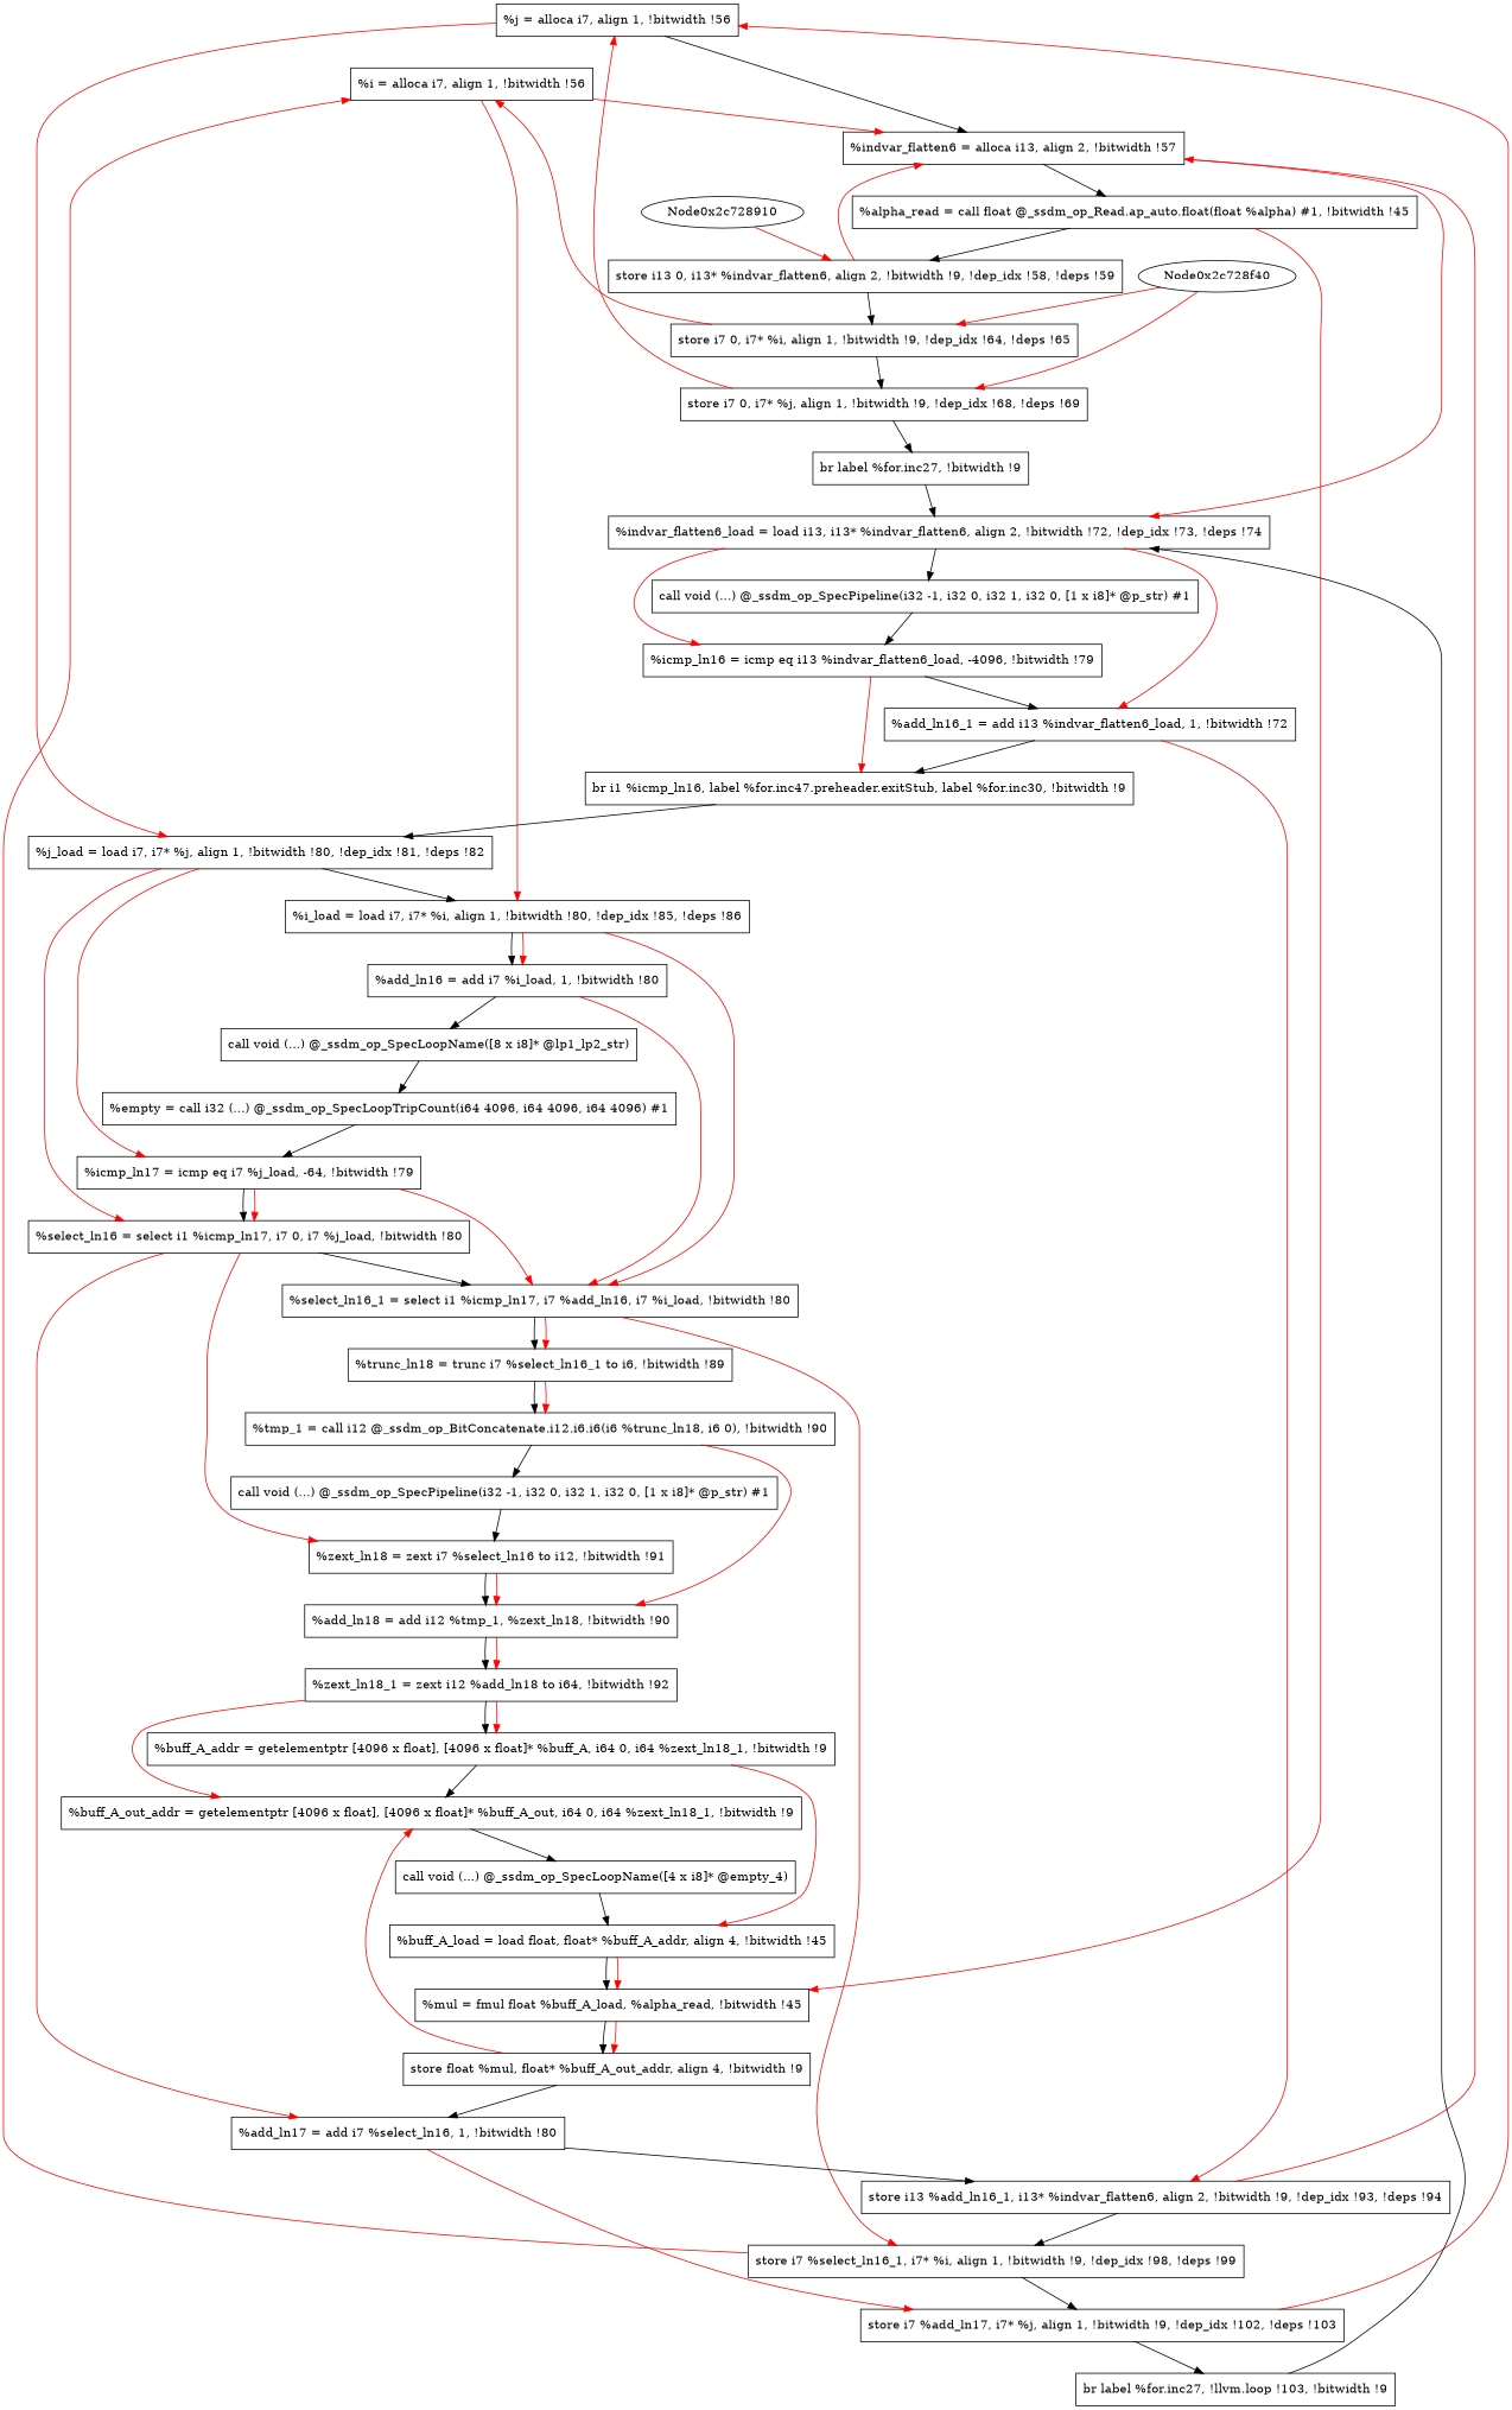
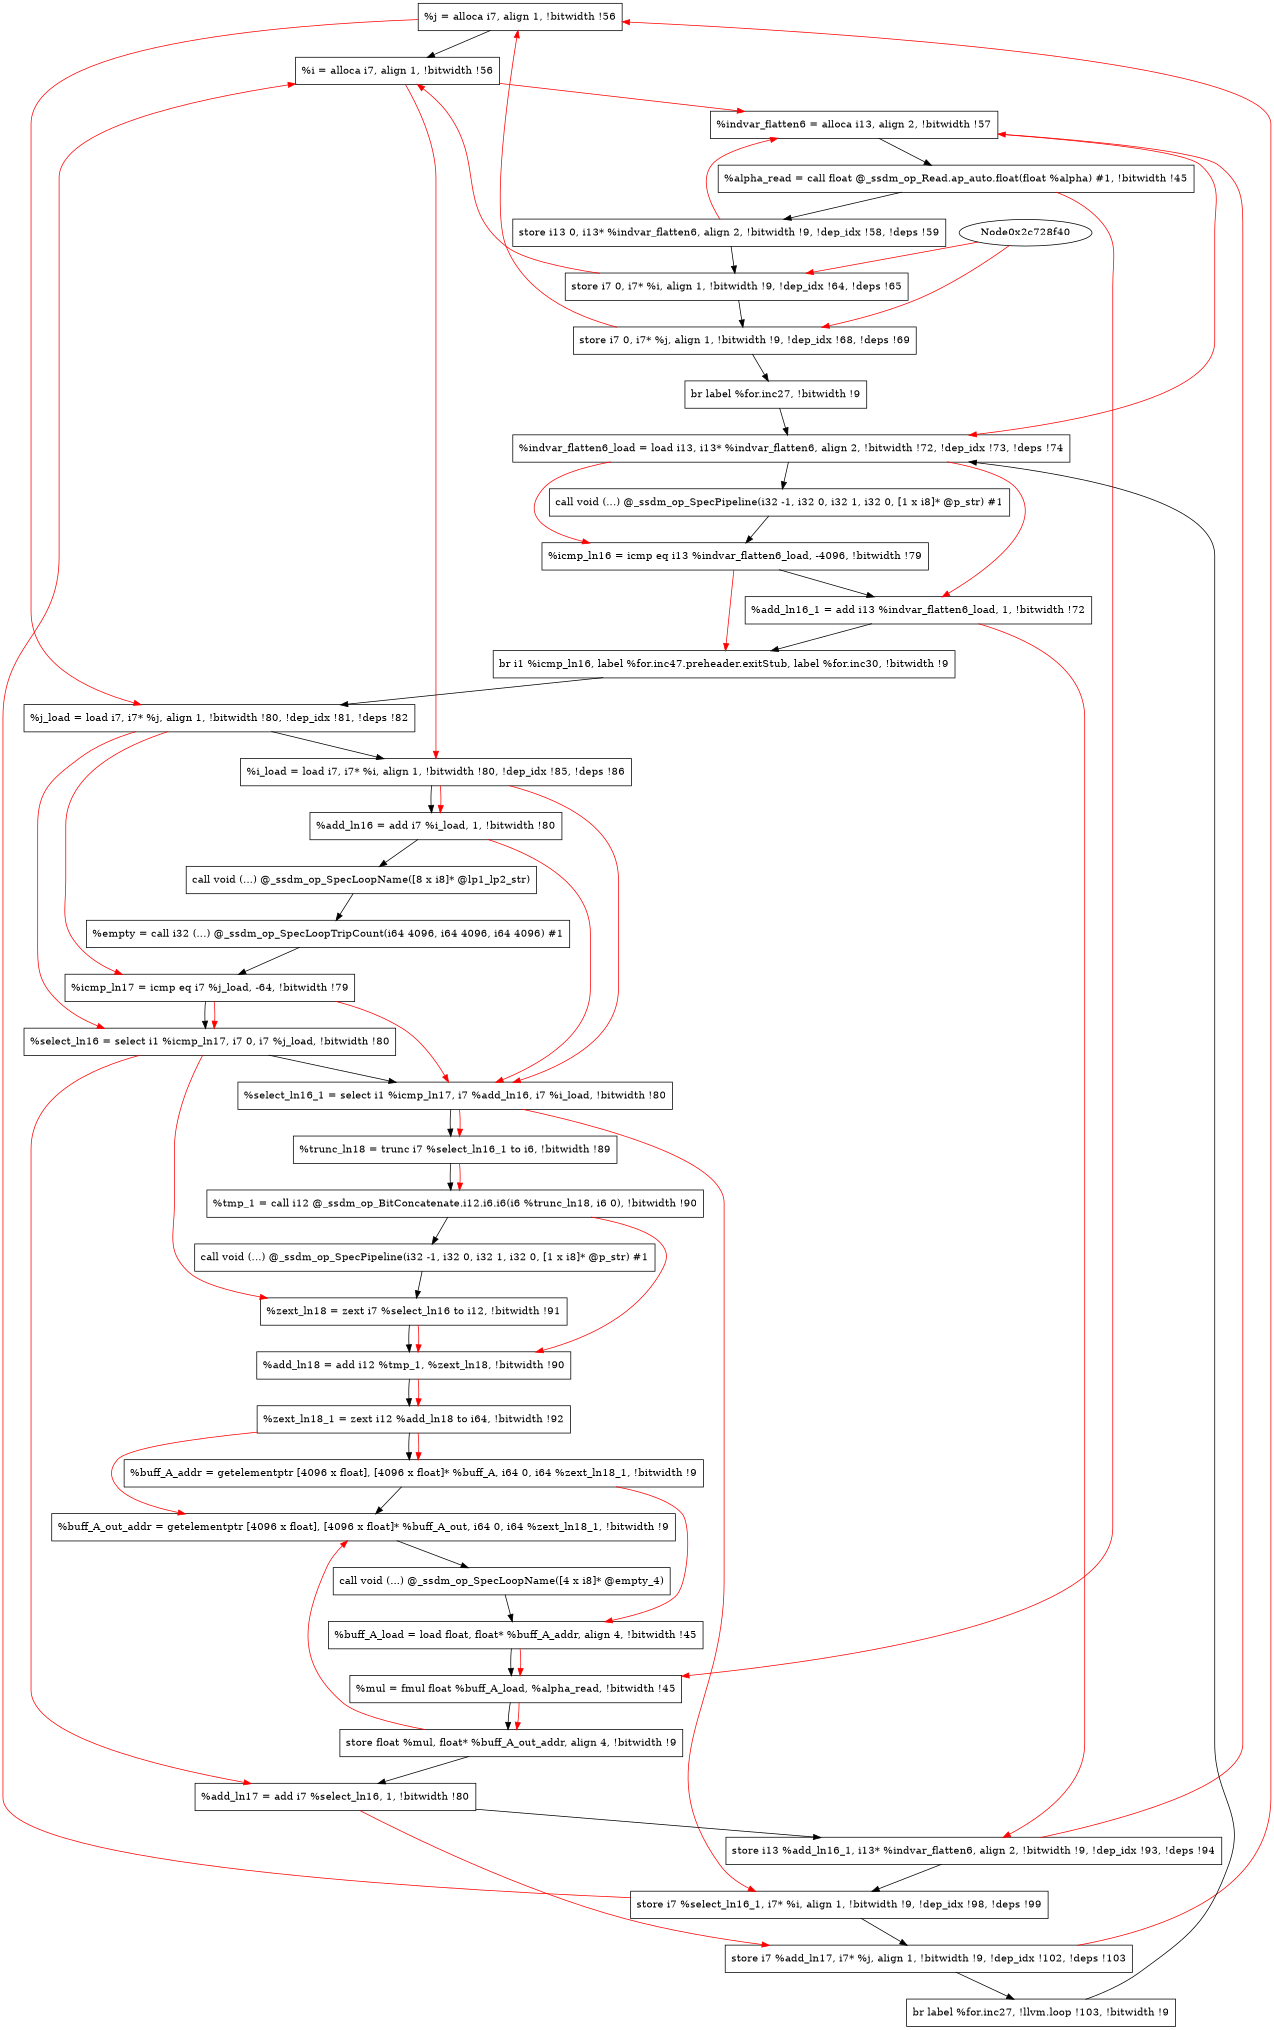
  digraph {
    node [shape=record]
    edge [color=red]
    n1 [label="  %j = alloca i7, align 1, !bitwidth !56"]
    n2 [label="  %i = alloca i7, align 1, !bitwidth !56"]
    n3 [label="  %j_load = load i7, i7* %j, align 1, !bitwidth !80, !dep_idx !81, !deps !82"]
    n4 [label="  %indvar_flatten6 = alloca i13, align 2, !bitwidth !57"]
    n5 [label="  %i_load = load i7, i7* %i, align 1, !bitwidth !80, !dep_idx !85, !deps !86"]
    n6 [label="  %icmp_ln17 = icmp eq i7 %j_load, -64, !bitwidth !79"]
    n7 [label="  %select_ln16 = select i1 %icmp_ln17, i7 0, i7 %j_load, !bitwidth !80"]
    n8 [label="  %alpha_read = call float @_ssdm_op_Read.ap_auto.float(float %alpha) #1, !bitwidth !45"]
    n9 [label="  %indvar_flatten6_load = load i13, i13* %indvar_flatten6, align 2, !bitwidth !72, !dep_idx !73, !deps !74"]
    n10 [label="  %add_ln16 = add i7 %i_load, 1, !bitwidth !80"]
    n11 [label="  %select_ln16_1 = select i1 %icmp_ln17, i7 %add_ln16, i7 %i_load, !bitwidth !80"]
    n12 [label="  store i13 0, i13* %indvar_flatten6, align 2, !bitwidth !9, !dep_idx !58, !deps !59"]
    n13 [label="  %mul = fmul float %buff_A_load, %alpha_read, !bitwidth !45"]
    n14 [label="  call void (...) @_ssdm_op_SpecPipeline(i32 -1, i32 0, i32 1, i32 0, [1 x i8]* @p_str) #1"]
    n15 [label="  %icmp_ln16 = icmp eq i13 %indvar_flatten6_load, -4096, !bitwidth !79"]
    n16 [label="  %add_ln16_1 = add i13 %indvar_flatten6_load, 1, !bitwidth !72"]
    n17 [label="  store i7 0, i7* %i, align 1, !bitwidth !9, !dep_idx !64, !deps !65"]
    n18 [label="  store float %mul, float* %buff_A_out_addr, align 4, !bitwidth !9"]
    n19 [label="  store i7 0, i7* %j, align 1, !bitwidth !9, !dep_idx !68, !deps !69"]
    n20 [label="  br label %for.inc27, !bitwidth !9"]
    n21 [label="  br i1 %icmp_ln16, label %for.inc47.preheader.exitStub, label %for.inc30, !bitwidth !9"]
    n22 [label="  store i13 %add_ln16_1, i13* %indvar_flatten6, align 2, !bitwidth !9, !dep_idx !93, !deps !94"]
    n23 [label="  store i7 %select_ln16_1, i7* %i, align 1, !bitwidth !9, !dep_idx !98, !deps !99"]
    n24 [label="  %zext_ln18 = zext i7 %select_ln16 to i12, !bitwidth !91"]
    n25 [label="  %add_ln17 = add i7 %select_ln16, 1, !bitwidth !80"]
    n26 [label="  call void (...) @_ssdm_op_SpecLoopName([8 x i8]* @lp1_lp2_str)"]
    n27 [label="  %trunc_ln18 = trunc i7 %select_ln16_1 to i6, !bitwidth !89"]
    n28 [label="  %empty = call i32 (...) @_ssdm_op_SpecLoopTripCount(i64 4096, i64 4096, i64 4096) #1"]
    n29 [label="  %add_ln18 = add i12 %tmp_1, %zext_ln18, !bitwidth !90"]
    n30 [label="  store i7 %add_ln17, i7* %j, align 1, !bitwidth !9, !dep_idx !102, !deps !103"]
    n31 [label="  %tmp_1 = call i12 @_ssdm_op_BitConcatenate.i12.i6.i6(i6 %trunc_ln18, i6 0), !bitwidth !90"]
    n32 [label="  call void (...) @_ssdm_op_SpecPipeline(i32 -1, i32 0, i32 1, i32 0, [1 x i8]* @p_str) #1"]
    n33 [label="  %zext_ln18_1 = zext i12 %add_ln18 to i64, !bitwidth !92"]
    n34 [label="  %buff_A_addr = getelementptr [4096 x float], [4096 x float]* %buff_A, i64 0, i64 %zext_ln18_1, !bitwidth !9"]
    n35 [label="  %buff_A_out_addr = getelementptr [4096 x float], [4096 x float]* %buff_A_out, i64 0, i64 %zext_ln18_1, !bitwidth !9"]
    n36 [label="  %buff_A_load = load float, float* %buff_A_addr, align 4, !bitwidth !45"]
    n37 [label="  call void (...) @_ssdm_op_SpecLoopName([4 x i8]* @empty_4)"]
    n38 [label="br label %for.inc27, !llvm.loop !103, !bitwidth !9"]
-   Node0x2c728910 [shape=""]
    Node0x2c728f40 [shape=""]
-   n1 -> n4 [color=""]
+   n1 -> n2 [color=""]
    n1 -> n3
    n2 -> n4
    n2 -> n5
    n3 -> n5 [color=""]
    n3 -> n6
    n3 -> n7
    n4 -> n8 [color=""]
    n4 -> n9
    n5 -> n10 [color=""]
    n5 -> n10
    n5 -> n11
    n6 -> n7 [color=""]
    n6 -> n7
    n6 -> n11
    n7 -> n11 [color=""]
    n7 -> n24
    n7 -> n25
    n8 -> n12 [color=""]
    n8 -> n13
    n9 -> n14 [color=""]
    n9 -> n15
    n9 -> n16
    n10 -> n11
    n10 -> n26 [color=""]
    n11 -> n23
    n11 -> n27 [color=""]
    n11 -> n27
    n12 -> n4
    n12 -> n17 [color=""]
    n13 -> n18 [color=""]
    n13 -> n18
    n14 -> n15 [color=""]
    n15 -> n16 [color=""]
    n15 -> n21
    n16 -> n21 [color=""]
    n16 -> n22
    n17 -> n2
    n17 -> n19 [color=""]
    n18 -> n25 [color=""]
    n18 -> n35
    n19 -> n1
    n19 -> n20 [color=""]
    n20 -> n9 [color=""]
    n21 -> n3 [color=""]
    n22 -> n4
    n22 -> n23 [color=""]
    n23 -> n2
    n23 -> n30 [color=""]
    n24 -> n29 [color=""]
    n24 -> n29
    n25 -> n22 [color=""]
    n25 -> n30
    n26 -> n28 [color=""]
    n27 -> n31 [color=""]
    n27 -> n31
    n28 -> n6 [color=""]
    n29 -> n33 [color=""]
    n29 -> n33
    n30 -> n1
    n30 -> n38 [color=""]
    n31 -> n29
    n31 -> n32 [color=""]
    n32 -> n24 [color=""]
    n33 -> n34 [color=""]
    n33 -> n34
    n33 -> n35
    n34 -> n35 [color=""]
    n34 -> n36
    n35 -> n37 [color=""]
    n36 -> n13 [color=""]
    n36 -> n13
    n37 -> n36 [color=""]
    n38 -> n9 [color=""]
-   Node0x2c728910 -> n12
    Node0x2c728f40 -> n17
    Node0x2c728f40 -> n19
  }
